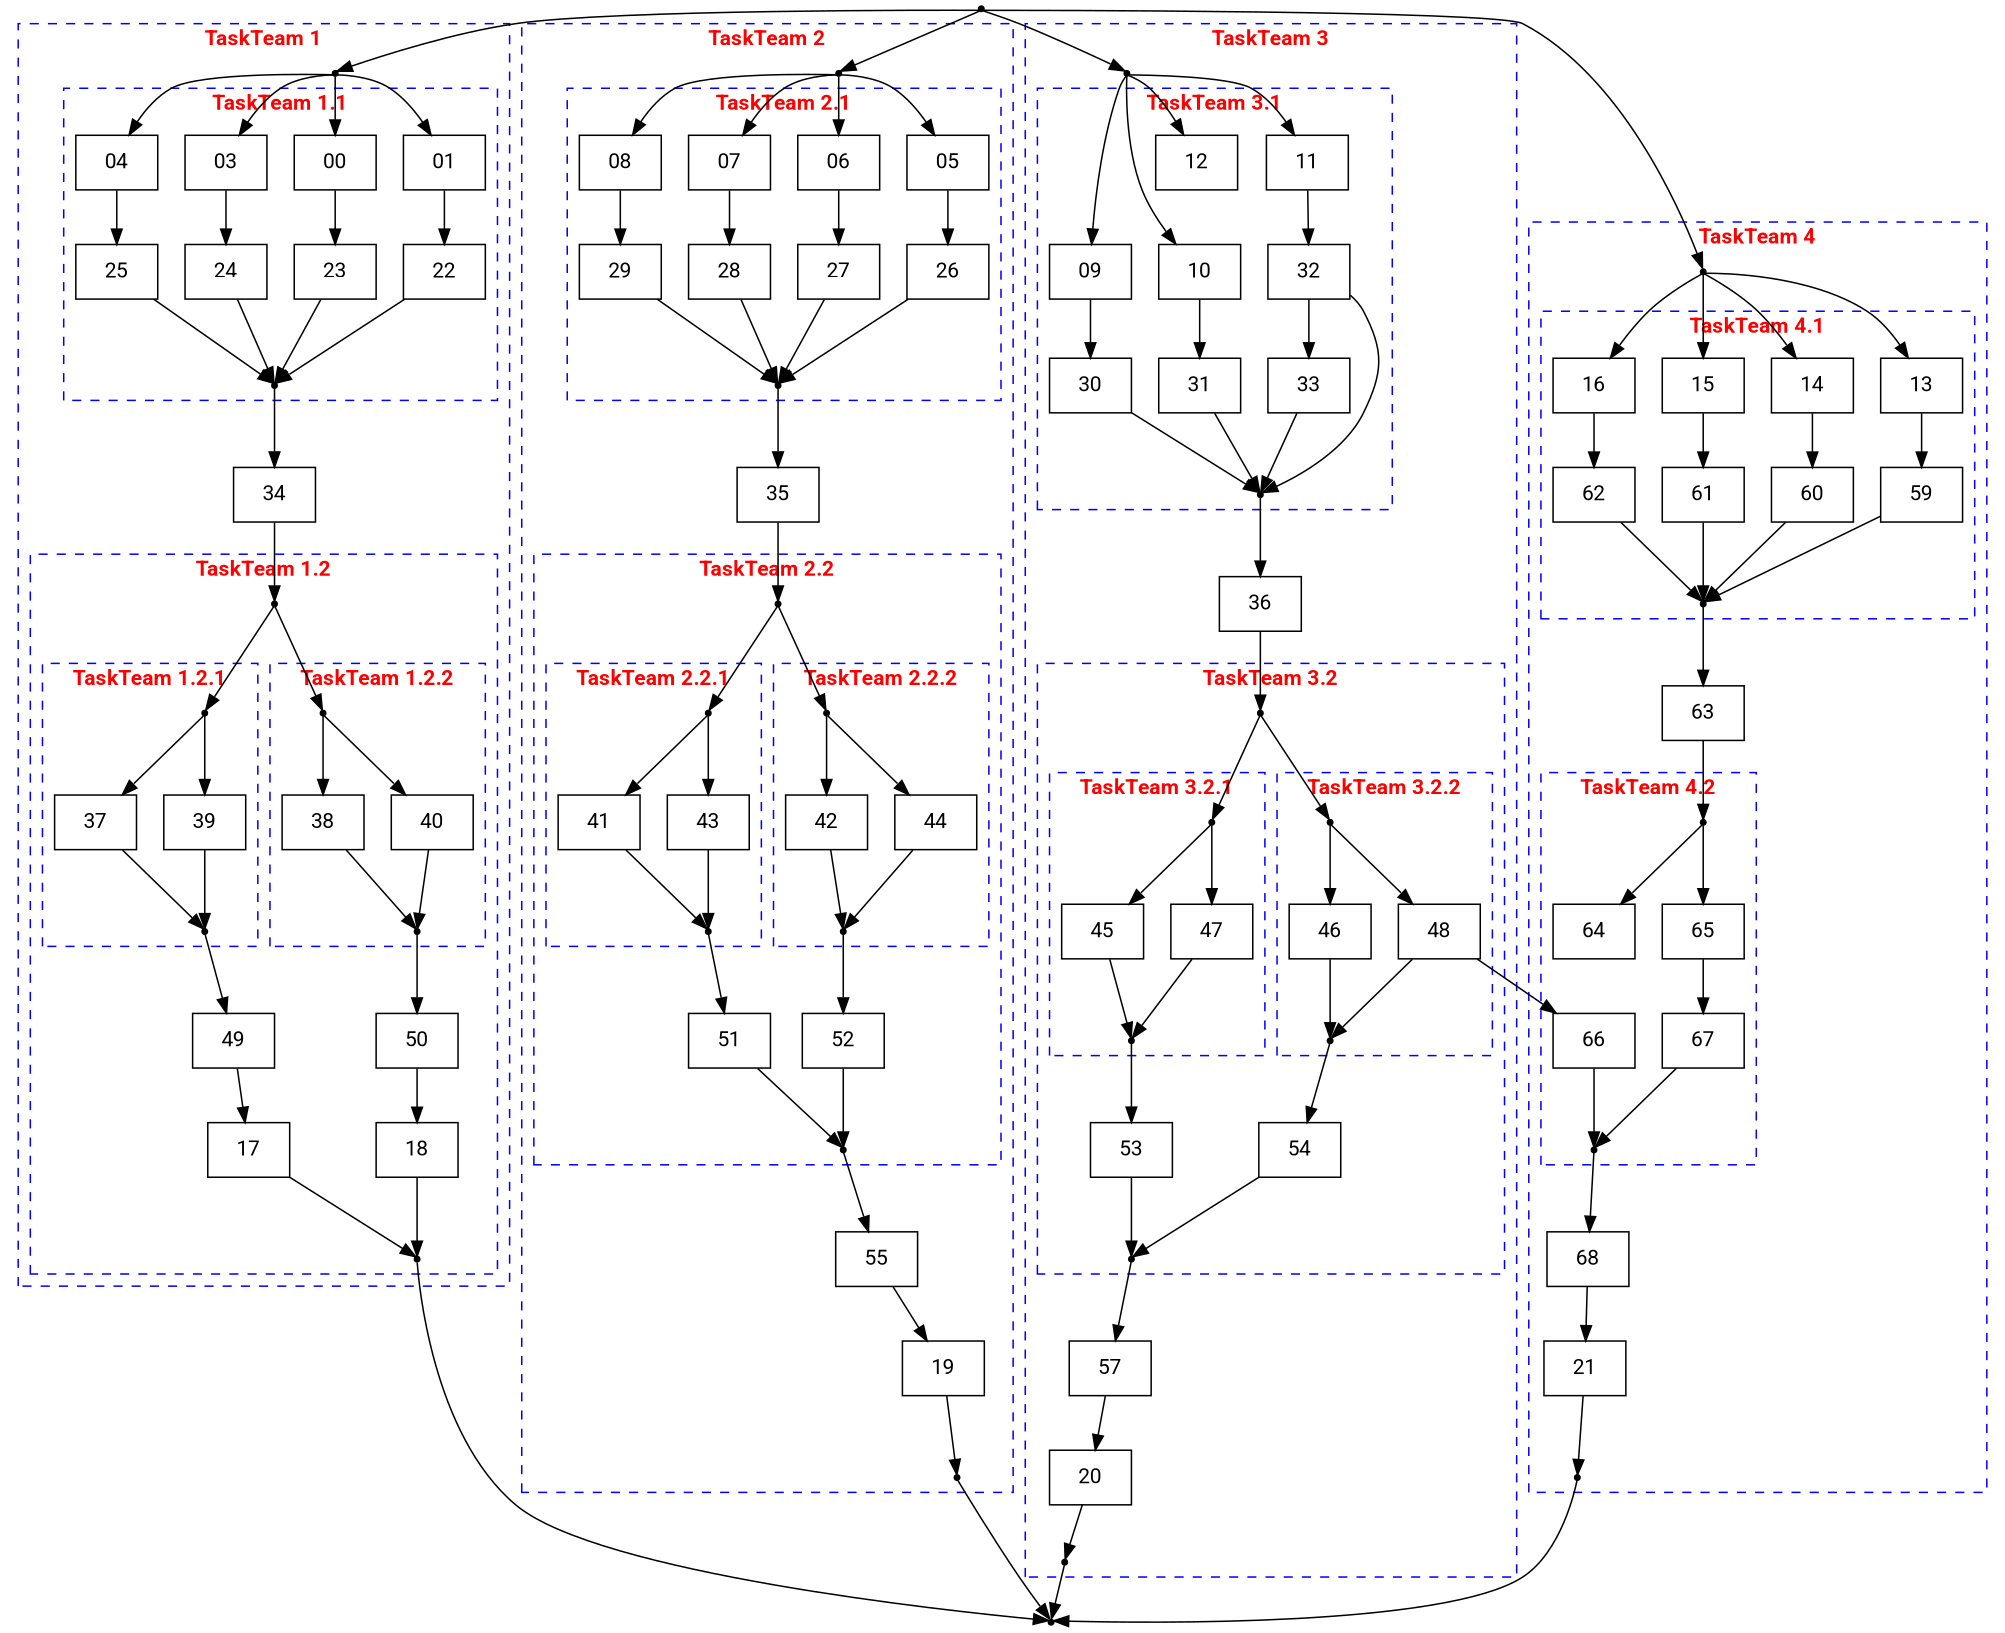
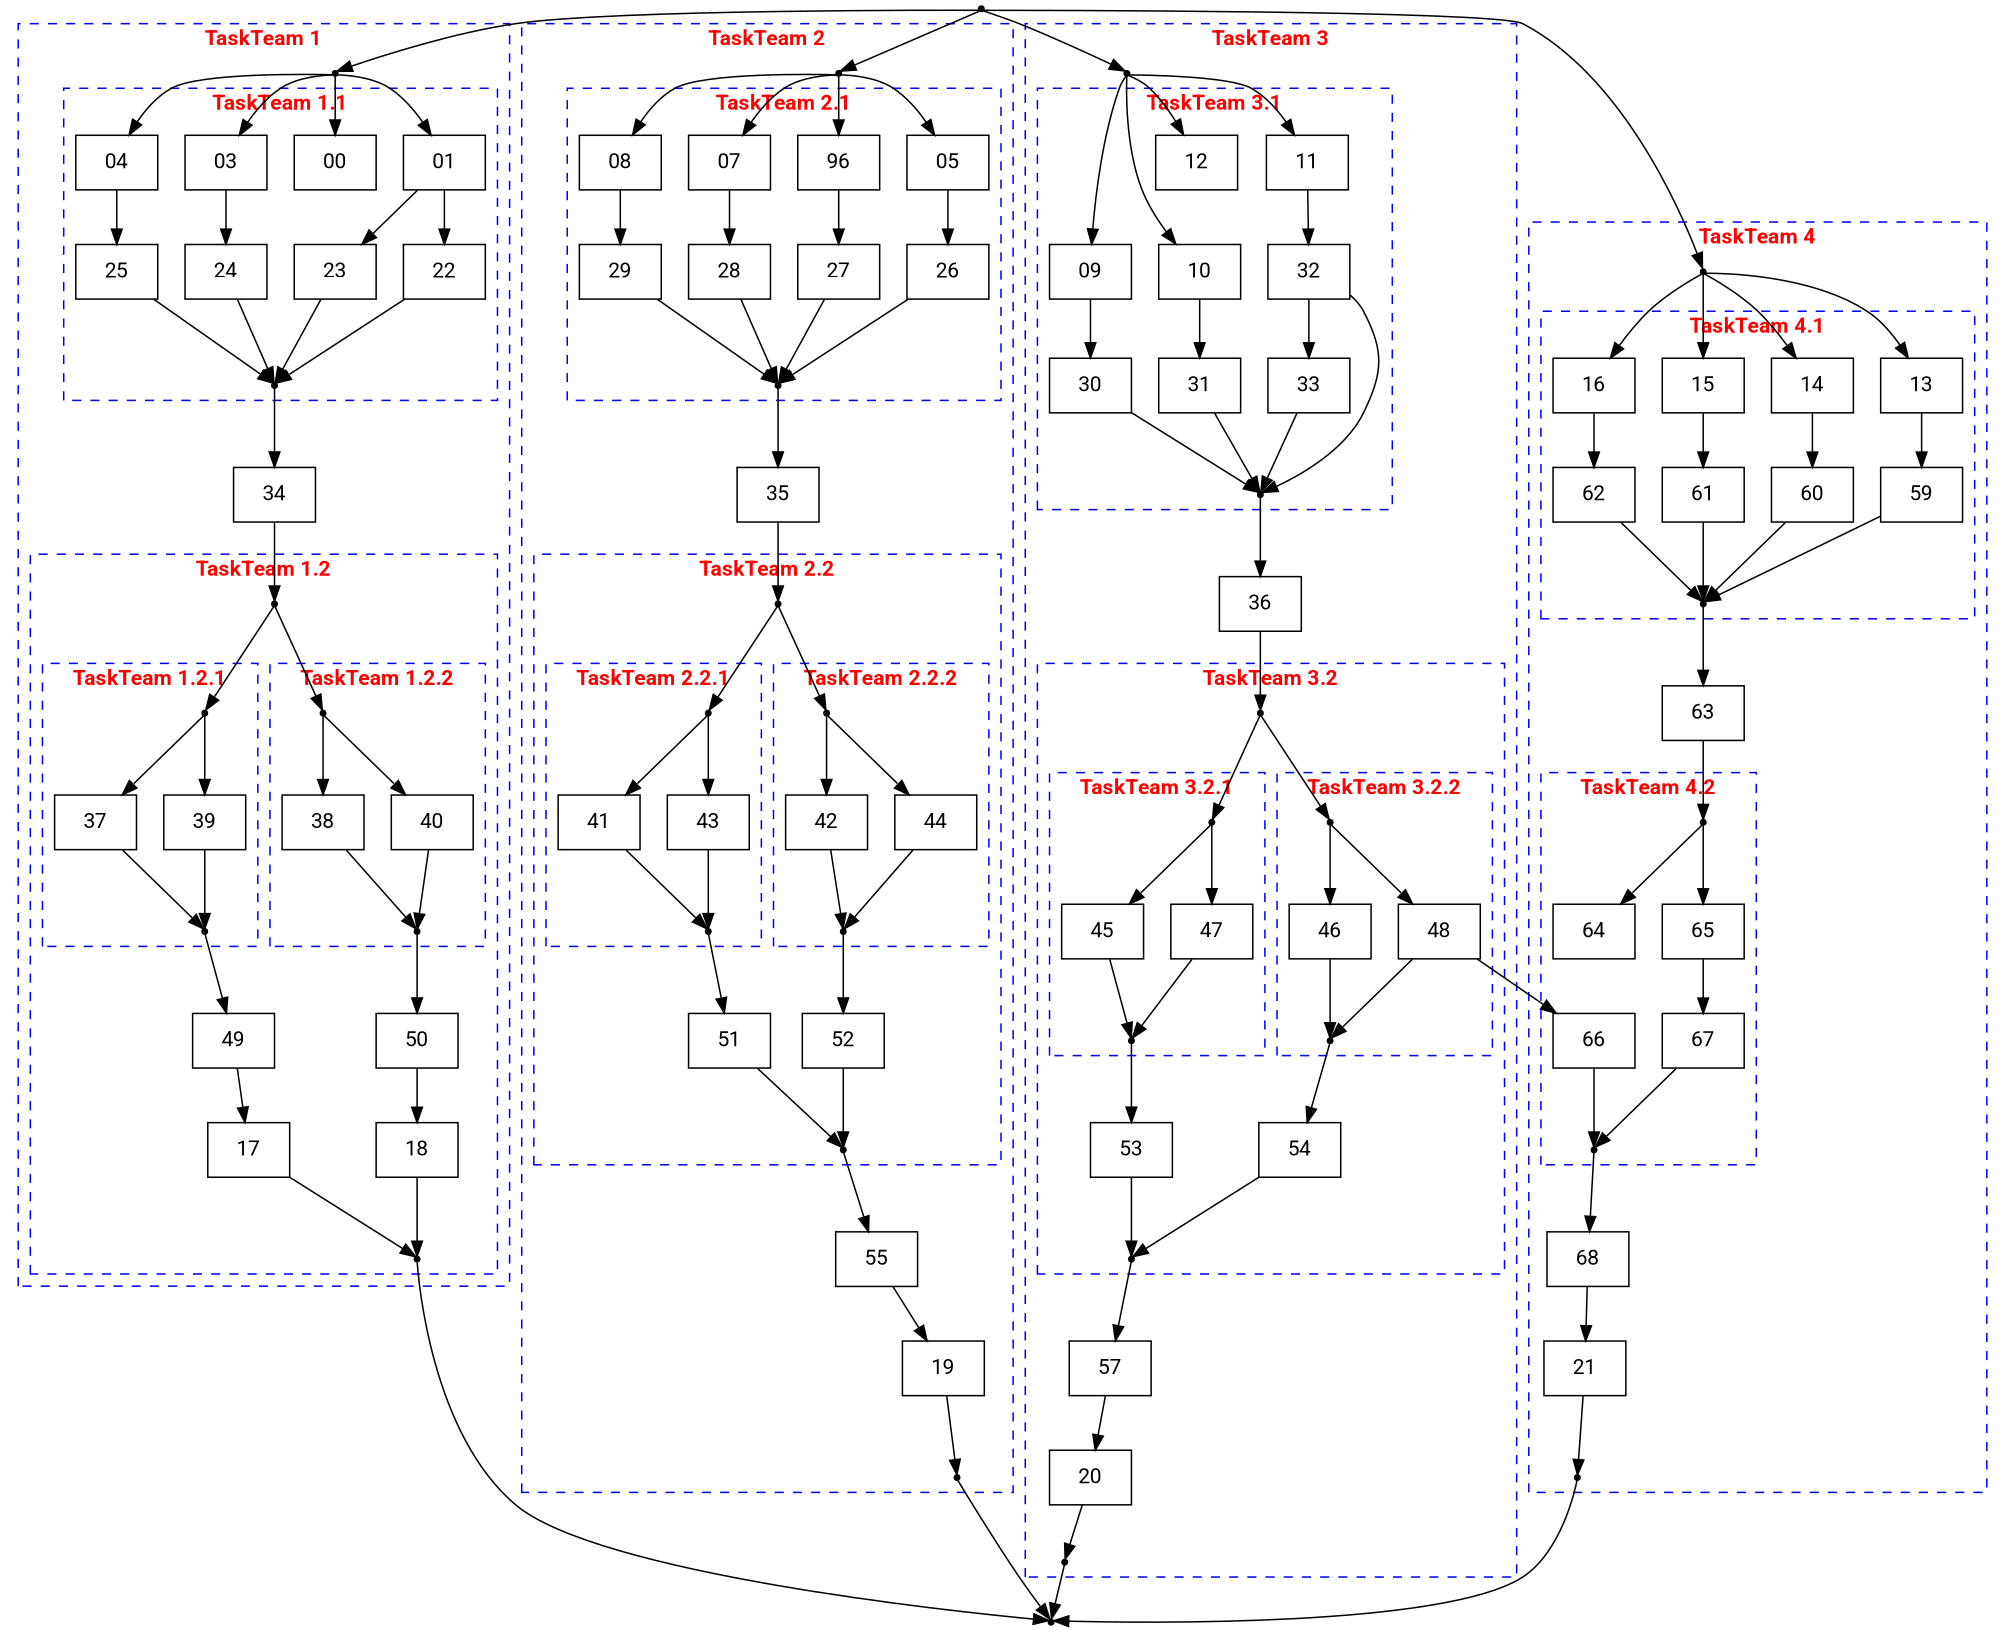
  digraph {
    fontname=Roboto
    node [fontname=Roboto shape=box]
    edge [fontname=Roboto]
    01
    n2 [label=00]
    03
    04
    22
    23
    24
    25
    fa1 [shape=point]
    37
    39
    sa1 [shape=point]
    bx [shape=point]
    38
    40
    sa2 [shape=point]
    by [shape=point]
    50
    18
    17
    49
    b1 [shape=point]
    e1 [shape=point]
    34
    r1 [shape=point]
    05
-   06
+   06 [label=96]
    07
    08
    26
    27
    28
    29
    fb1 [shape=point]
    41
    43
    sb1 [shape=point]
    sbx [shape=point]
    42
    44
    sb2 [shape=point]
    sby [shape=point]
    51
    52
    f_sb1 [shape=point]
    b2 [shape=point]
    35
    19
    55
    r2 [shape=point]
    e2 [shape=point]
    09
    10
    11
    12
    30
    31
    32
    33
    fc1 [shape=point]
    45
    47
    sc1 [shape=point]
    scx [shape=point]
    46
    48
    sc2 [shape=point]
    scy [shape=point]
    53
    54
    f_sc1 [shape=point]
    b3 [shape=point]
    36
    20
    57
    r3 [shape=point]
    e3 [shape=point]
    13
    14
    15
    16
    59
    60
    61
    62
    ffa1 [shape=point]
    64
    65
    66
    67
    b4 [shape=point]
    fa8 [shape=point]
    63
    21
    68
    r4 [shape=point]
    e4 [shape=point]
    end [shape=point]
    root [shape=point]
    subgraph cluster_1 {
      color=blue
      label=<<font color='red'><b>TaskTeam 1</b></font>>
      style=dashed
      34
      r1
      subgraph cluster_2 {
        color=blue
        label=<<font color='red'><b>TaskTeam 1.1</b></font>>
        style=dashed
        01
        n2
        03
        04
        22
        23
        24
        25
        fa1
      }
      subgraph cluster_3 {
        color=blue
        label=<<font color='red'><b>TaskTeam 1.2</b></font>>
        style=dashed
        50
        18
        17
        49
        b1
        e1
        subgraph cluster_4 {
          color=blue
          label=<<font color='red'><b>TaskTeam 1.2.1</b></font>>
          style=dashed
          37
          39
          sa1
          bx
        }
        subgraph cluster_5 {
          color=blue
          label=<<font color='red'><b>TaskTeam 1.2.2</b></font>>
          style=dashed
          38
          40
          sa2
          by
        }
      }
    }
    subgraph cluster_6 {
      color=blue
      label=<<font color='red'><b>TaskTeam 2</b></font>>
      style=dashed
      35
      19
      55
      r2
      e2
      subgraph cluster_7 {
        color=blue
        label=<<font color='red'><b>TaskTeam 2.1</b></font>>
        style=dashed
        05
        06
        07
        08
        26
        27
        28
        29
        fb1
      }
      subgraph cluster_8 {
        color=blue
        label=<<font color='red'><b>TaskTeam 2.2</b></font>>
        style=dashed
        51
        52
        f_sb1
        b2
        subgraph cluster_9 {
          color=blue
          label=<<font color='red'><b>TaskTeam 2.2.1</b></font>>
          style=dashed
          41
          43
          sb1
          sbx
        }
        subgraph cluster_10 {
          color=blue
          label=<<font color='red'><b>TaskTeam 2.2.2</b></font>>
          style=dashed
          42
          44
          sb2
          sby
        }
      }
    }
    subgraph cluster_11 {
      color=blue
      label=<<font color='red'><b>TaskTeam 3</b></font>>
      style=dashed
      36
      20
      57
      r3
      e3
      subgraph cluster_12 {
        color=blue
        label=<<font color='red'><b>TaskTeam 3.1</b></font>>
        style=dashed
        09
        10
        11
        12
        30
        31
        32
        33
        fc1
      }
      subgraph cluster_13 {
        color=blue
        label=<<font color='red'><b>TaskTeam 3.2</b></font>>
        style=dashed
        53
        54
        f_sc1
        b3
        subgraph cluster_14 {
          color=blue
          label=<<font color='red'><b>TaskTeam 3.2.1</b></font>>
          style=dashed
          45
          47
          sc1
          scx
        }
        subgraph cluster_15 {
          color=blue
          label=<<font color='red'><b>TaskTeam 3.2.2</b></font>>
          style=dashed
          46
          48
          sc2
          scy
        }
      }
    }
    subgraph cluster_16 {
      color=blue
      label=<<font color='red'><b>TaskTeam 4</b></font>>
      style=dashed
      63
      21
      68
      r4
      e4
      subgraph cluster_17 {
        color=blue
        label=<<font color='red'><b>TaskTeam 4.1</b></font>>
        style=dashed
        13
        14
        15
        16
        59
        60
        61
        62
        ffa1
      }
      subgraph cluster_18 {
        color=blue
        label=<<font color='red'><b>TaskTeam 4.2</b></font>>
        style=dashed
        64
        65
        66
        67
        b4
        fa8
      }
    }
    01 -> 22
-   n2 -> 23
+   01 -> 23
    03 -> 24
    04 -> 25
    22 -> fa1
    23 -> fa1
    24 -> fa1
    25 -> fa1
    fa1 -> 34
    37 -> sa1
    39 -> sa1
    sa1 -> 49
    bx -> 37
    bx -> 39
    38 -> sa2
    40 -> sa2
    sa2 -> 50
    by -> 38
    by -> 40
    50 -> 18
    18 -> e1
    17 -> e1
    49 -> 17
    b1 -> bx
    b1 -> by
    e1 -> end
    34 -> b1
    r1 -> 01
    r1 -> n2
    r1 -> 03
    r1 -> 04
    05 -> 26
    06 -> 27
    07 -> 28
    08 -> 29
    26 -> fb1
    27 -> fb1
    28 -> fb1
    29 -> fb1
    fb1 -> 35
    41 -> sb1
    43 -> sb1
    sb1 -> 51
    sbx -> 41
    sbx -> 43
    42 -> sb2
    44 -> sb2
    sb2 -> 52
    sby -> 42
    sby -> 44
    51 -> f_sb1
    52 -> f_sb1
    f_sb1 -> 55
    b2 -> sbx
    b2 -> sby
    35 -> b2
    19 -> e2
    55 -> 19
    r2 -> 05
    r2 -> 06
    r2 -> 07
    r2 -> 08
    e2 -> end
    09 -> 30
    10 -> 31
    11 -> 32
    30 -> fc1
    31 -> fc1
    32 -> 33
    32 -> fc1
    33 -> fc1
    fc1 -> 36
    45 -> sc1
    47 -> sc1
    sc1 -> 53
    scx -> 45
    scx -> 47
    46 -> sc2
    48 -> sc2
    48 -> 66
    sc2 -> 54
    scy -> 46
    scy -> 48
    53 -> f_sc1
    54 -> f_sc1
    f_sc1 -> 57
    b3 -> scx
    b3 -> scy
    36 -> b3
    20 -> e3
    57 -> 20
    r3 -> 09
    r3 -> 10
    r3 -> 11
    r3 -> 12
    e3 -> end
    13 -> 59
    14 -> 60
    15 -> 61
    16 -> 62
    59 -> ffa1
    60 -> ffa1
    61 -> ffa1
    62 -> ffa1
    ffa1 -> 63
    65 -> 67
    66 -> fa8
    67 -> fa8
    b4 -> 64
    b4 -> 65
    fa8 -> 68
    63 -> b4
    21 -> e4
    68 -> 21
    r4 -> 13
    r4 -> 14
    r4 -> 15
    r4 -> 16
    e4 -> end
    root -> r1
    root -> r2
    root -> r3
    root -> r4
  }
